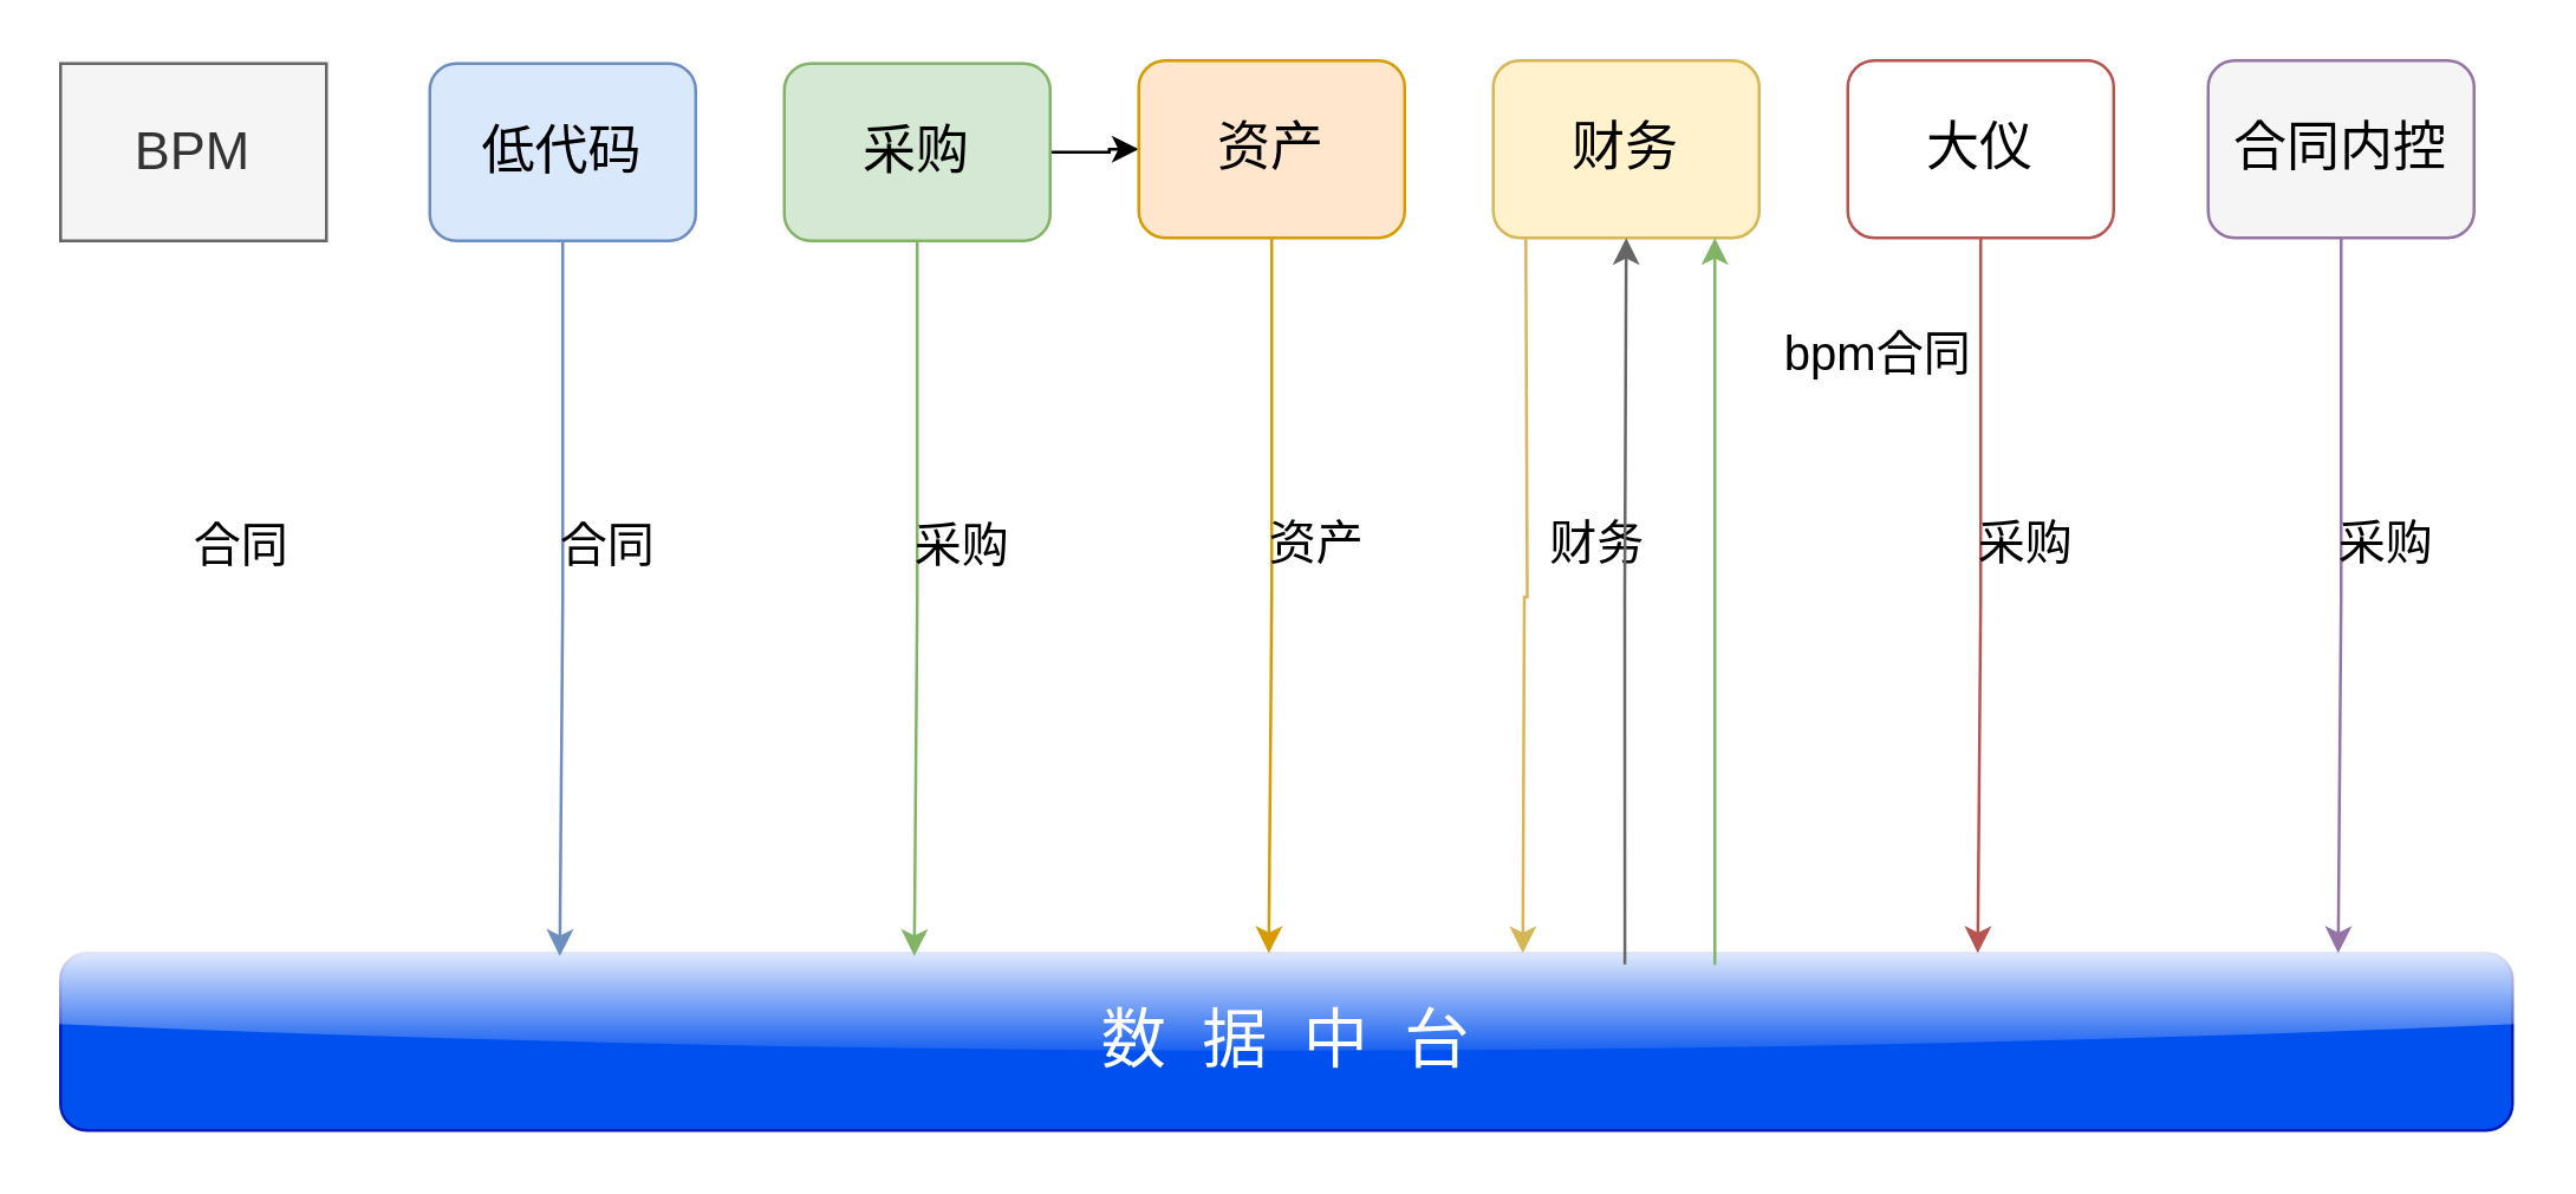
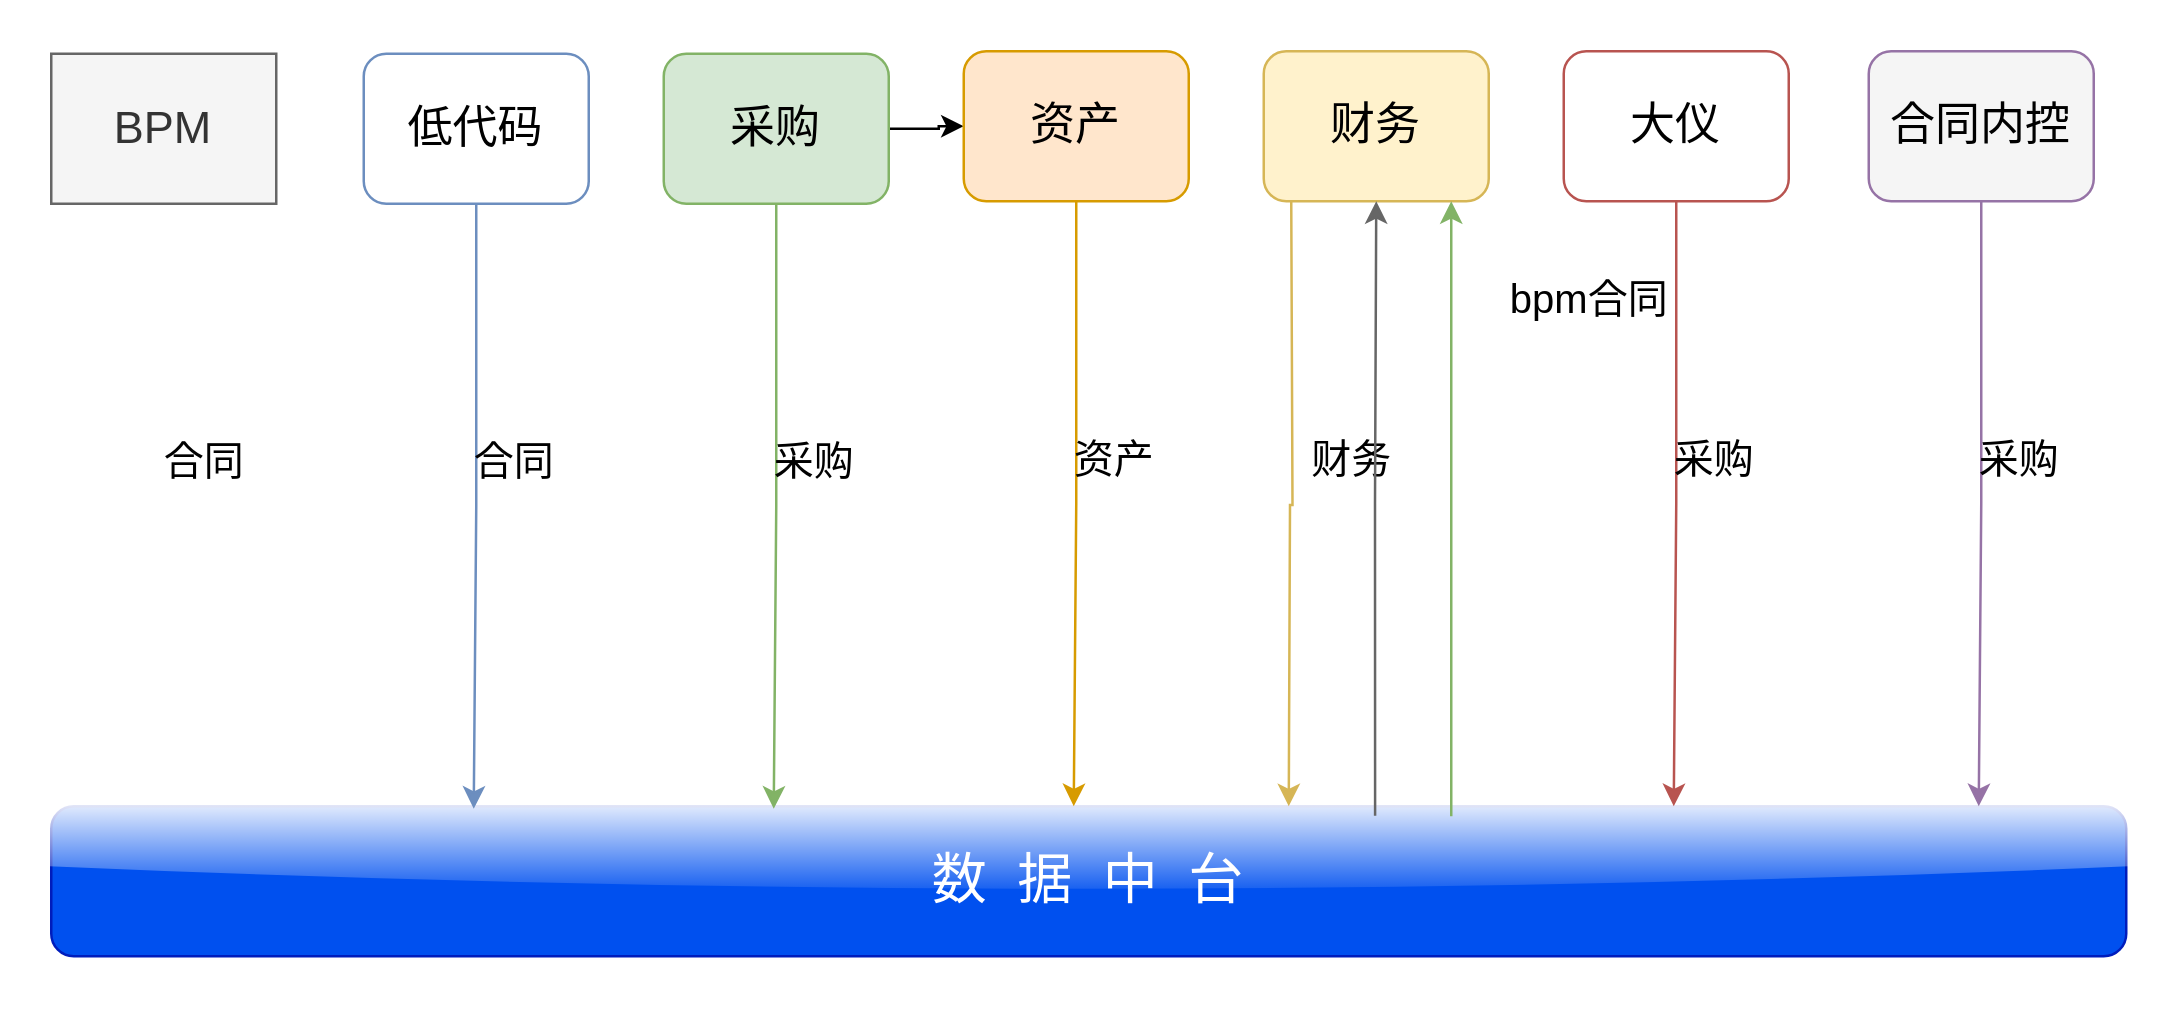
  <mxCell id="0" />
  <mxCell id="1" parent="0" />
  <mxCell id="2" value="BPM" style="whiteSpace=wrap;html=1;fillColor=#f5f5f5;fontColor=#333333;strokeColor=#666666;fontSize=18;rounded=0;" parent="1" vertex="1"><mxGeometry x="20" y="21" width="90" height="60" as="geometry" /></mxCell>
  <mxCell id="3" value="数&amp;nbsp; 据&amp;nbsp; 中&amp;nbsp; 台" style="rounded=1;whiteSpace=wrap;html=1;fillColor=#0050ef;fontColor=#ffffff;strokeColor=#001DBC;fontSize=22;glass=1;" parent="1" vertex="1"><mxGeometry x="20" y="322" width="830" height="60" as="geometry" /></mxCell>
  <mxCell id="4" value="合同" style="text;html=1;align=center;verticalAlign=middle;resizable=0;points=[];autosize=1;strokeColor=none;fillColor=none;fontSize=14;" parent="1" vertex="1"><mxGeometry x="140" y="49" width="50" height="30" as="geometry" /></mxCell>
- <mxCell id="5" value="低代码" style="rounded=1;whiteSpace=wrap;html=1;fillColor=#dae8fc;strokeColor=#6c8ebf;fontSize=18;" vertex="1" parent="1"><mxGeometry x="145" y="21" width="90" height="60" as="geometry" /></mxCell>
+ <mxCell id="5" value="低代码" style="rounded=1;whiteSpace=wrap;html=1;fillColor=#ffffff;strokeColor=#6c8ebf;fontSize=18;" vertex="1" parent="1"><mxGeometry x="145" y="21" width="90" height="60" as="geometry" /></mxCell>
  <mxCell id="6" value="合同" style="text;html=1;align=center;verticalAlign=middle;resizable=0;points=[];autosize=1;strokeColor=none;fillColor=none;fontSize=16;" vertex="1" parent="1"><mxGeometry x="51" y="169" width="60" height="30" as="geometry" /></mxCell>
  <mxCell id="7" value="" style="group" vertex="1" connectable="0" parent="1"><mxGeometry x="180" y="169" width="55" height="154" as="geometry" /></mxCell>
  <mxCell id="8" value="" style="edgeStyle=orthogonalEdgeStyle;rounded=0;orthogonalLoop=1;jettySize=auto;html=1;entryX=0.057;entryY=0.027;entryDx=0;entryDy=0;entryPerimeter=0;fillColor=#dae8fc;strokeColor=#6c8ebf;" edge="1" parent="7" source="5"><mxGeometry relative="1" as="geometry"><mxPoint x="9" y="154" as="targetPoint" /></mxGeometry></mxCell>
  <mxCell id="9" value="合同" style="text;html=1;align=center;verticalAlign=middle;resizable=0;points=[];autosize=1;strokeColor=none;fillColor=none;fontSize=16;" vertex="1" parent="7"><mxGeometry x="-5" width="60" height="30" as="geometry" /></mxCell>
  <mxCell id="10" value="合同" style="text;html=1;align=center;verticalAlign=middle;resizable=0;points=[];autosize=1;strokeColor=none;fillColor=none;fontSize=14;" vertex="1" parent="1"><mxGeometry x="260" y="49" width="50" height="30" as="geometry" /></mxCell>
  <mxCell id="11" value="" style="edgeStyle=orthogonalEdgeStyle;rounded=0;orthogonalLoop=1;jettySize=auto;html=1;" edge="1" parent="1" source="12" target="17"><mxGeometry relative="1" as="geometry" /></mxCell>
  <mxCell id="12" value="采购" style="rounded=1;whiteSpace=wrap;html=1;fillColor=#d5e8d4;strokeColor=#82b366;fontSize=18;" vertex="1" parent="1"><mxGeometry x="265" y="21" width="90" height="60" as="geometry" /></mxCell>
  <mxCell id="13" value="" style="group" vertex="1" connectable="0" parent="1"><mxGeometry x="300" y="169" width="55" height="154" as="geometry" /></mxCell>
  <mxCell id="14" value="" style="edgeStyle=orthogonalEdgeStyle;rounded=0;orthogonalLoop=1;jettySize=auto;html=1;entryX=0.057;entryY=0.027;entryDx=0;entryDy=0;entryPerimeter=0;fillColor=#d5e8d4;strokeColor=#82b366;" edge="1" parent="13" source="12"><mxGeometry relative="1" as="geometry"><mxPoint x="9" y="154" as="targetPoint" /></mxGeometry></mxCell>
  <mxCell id="15" value="采购" style="text;html=1;align=center;verticalAlign=middle;resizable=0;points=[];autosize=1;strokeColor=none;fillColor=none;fontSize=16;" vertex="1" parent="13"><mxGeometry x="-5" width="60" height="30" as="geometry" /></mxCell>
  <mxCell id="16" value="合同" style="text;html=1;align=center;verticalAlign=middle;resizable=0;points=[];autosize=1;strokeColor=none;fillColor=none;fontSize=14;" vertex="1" parent="1"><mxGeometry x="380" y="48" width="50" height="30" as="geometry" /></mxCell>
  <mxCell id="17" value="资产" style="rounded=1;whiteSpace=wrap;html=1;fillColor=#ffe6cc;strokeColor=#d79b00;fontSize=18;" vertex="1" parent="1"><mxGeometry x="385" y="20" width="90" height="60" as="geometry" /></mxCell>
  <mxCell id="18" value="" style="group" vertex="1" connectable="0" parent="1"><mxGeometry x="420" y="168" width="55" height="154" as="geometry" /></mxCell>
  <mxCell id="19" value="" style="edgeStyle=orthogonalEdgeStyle;rounded=0;orthogonalLoop=1;jettySize=auto;html=1;entryX=0.057;entryY=0.027;entryDx=0;entryDy=0;entryPerimeter=0;fillColor=#ffe6cc;strokeColor=#d79b00;" edge="1" parent="18" source="17"><mxGeometry relative="1" as="geometry"><mxPoint x="9" y="154" as="targetPoint" /></mxGeometry></mxCell>
  <mxCell id="20" value="资产" style="text;html=1;align=center;verticalAlign=middle;resizable=0;points=[];autosize=1;strokeColor=none;fillColor=none;fontSize=16;" vertex="1" parent="18"><mxGeometry x="-5" width="60" height="30" as="geometry" /></mxCell>
  <mxCell id="21" value="合同" style="text;html=1;align=center;verticalAlign=middle;resizable=0;points=[];autosize=1;strokeColor=none;fillColor=none;fontSize=14;" vertex="1" parent="1"><mxGeometry x="500" y="48" width="50" height="30" as="geometry" /></mxCell>
  <mxCell id="22" value="财务" style="rounded=1;whiteSpace=wrap;html=1;fillColor=#fff2cc;strokeColor=#d6b656;fontSize=18;" vertex="1" parent="1"><mxGeometry x="505" y="20" width="90" height="60" as="geometry" /></mxCell>
  <mxCell id="23" value="" style="group" vertex="1" connectable="0" parent="1"><mxGeometry x="540" y="168" width="55" height="154" as="geometry" /></mxCell>
  <mxCell id="24" value="" style="edgeStyle=orthogonalEdgeStyle;rounded=0;orthogonalLoop=1;jettySize=auto;html=1;entryX=0.057;entryY=0.027;entryDx=0;entryDy=0;entryPerimeter=0;fillColor=#fff2cc;strokeColor=#d6b656;" edge="1" parent="23"><mxGeometry relative="1" as="geometry"><mxPoint x="-25" y="154" as="targetPoint" /><mxPoint x="-24" y="-88" as="sourcePoint" /></mxGeometry></mxCell>
  <mxCell id="25" value="合同" style="text;html=1;align=center;verticalAlign=middle;resizable=0;points=[];autosize=1;strokeColor=none;fillColor=none;fontSize=14;" vertex="1" parent="1"><mxGeometry x="620" y="48" width="50" height="30" as="geometry" /></mxCell>
  <mxCell id="26" value="大仪" style="rounded=1;whiteSpace=wrap;html=1;fillColor=#ffffff;strokeColor=#b85450;fontSize=18;" vertex="1" parent="1"><mxGeometry x="625" y="20" width="90" height="60" as="geometry" /></mxCell>
  <mxCell id="27" value="" style="group" vertex="1" connectable="0" parent="1"><mxGeometry x="660" y="168" width="55" height="154" as="geometry" /></mxCell>
  <mxCell id="28" value="" style="edgeStyle=orthogonalEdgeStyle;rounded=0;orthogonalLoop=1;jettySize=auto;html=1;entryX=0.057;entryY=0.027;entryDx=0;entryDy=0;entryPerimeter=0;fillColor=#f8cecc;strokeColor=#b85450;" edge="1" parent="27" source="26"><mxGeometry relative="1" as="geometry"><mxPoint x="9" y="154" as="targetPoint" /></mxGeometry></mxCell>
  <mxCell id="29" value="采购" style="text;html=1;align=center;verticalAlign=middle;resizable=0;points=[];autosize=1;strokeColor=none;fillColor=none;fontSize=16;" vertex="1" parent="27"><mxGeometry x="-5" width="60" height="30" as="geometry" /></mxCell>
  <mxCell id="30" value="合同" style="text;html=1;align=center;verticalAlign=middle;resizable=0;points=[];autosize=1;strokeColor=none;fillColor=none;fontSize=14;" vertex="1" parent="1"><mxGeometry x="742" y="48" width="50" height="30" as="geometry" /></mxCell>
  <mxCell id="31" value="合同内控" style="rounded=1;whiteSpace=wrap;html=1;fillColor=#f5f5f5;strokeColor=#9673a6;fontSize=18;" vertex="1" parent="1"><mxGeometry x="747" y="20" width="90" height="60" as="geometry" /></mxCell>
  <mxCell id="32" value="" style="group" vertex="1" connectable="0" parent="1"><mxGeometry x="782" y="168" width="55" height="154" as="geometry" /></mxCell>
  <mxCell id="33" value="" style="edgeStyle=orthogonalEdgeStyle;rounded=0;orthogonalLoop=1;jettySize=auto;html=1;entryX=0.057;entryY=0.027;entryDx=0;entryDy=0;entryPerimeter=0;fillColor=#e1d5e7;strokeColor=#9673a6;" edge="1" parent="32" source="31"><mxGeometry relative="1" as="geometry"><mxPoint x="9" y="154" as="targetPoint" /></mxGeometry></mxCell>
  <mxCell id="34" value="采购" style="text;html=1;align=center;verticalAlign=middle;resizable=0;points=[];autosize=1;strokeColor=none;fillColor=none;fontSize=16;" vertex="1" parent="32"><mxGeometry x="-5" width="60" height="30" as="geometry" /></mxCell>
  <mxCell id="35" value="财务" style="text;html=1;align=center;verticalAlign=middle;resizable=0;points=[];autosize=1;strokeColor=none;fillColor=none;fontSize=16;" vertex="1" parent="1"><mxGeometry x="510" y="168" width="60" height="30" as="geometry" /></mxCell>
  <mxCell id="36" style="edgeStyle=orthogonalEdgeStyle;rounded=0;orthogonalLoop=1;jettySize=auto;html=1;exitX=0.638;exitY=0.063;exitDx=0;exitDy=0;exitPerimeter=0;fillColor=#f5f5f5;strokeColor=#666666;" edge="1" parent="1" source="3" target="22"><mxGeometry relative="1" as="geometry" /></mxCell>
  <mxCell id="37" value="bpm合同" style="text;html=1;align=center;verticalAlign=middle;resizable=0;points=[];autosize=1;strokeColor=none;fillColor=none;fontSize=16;" vertex="1" parent="1"><mxGeometry x="590" y="104" width="90" height="30" as="geometry" /></mxCell>
  <mxCell id="38" style="edgeStyle=orthogonalEdgeStyle;rounded=0;orthogonalLoop=1;jettySize=auto;html=1;exitX=0.638;exitY=0.063;exitDx=0;exitDy=0;exitPerimeter=0;fillColor=#d5e8d4;strokeColor=#82b366;" edge="1" parent="1"><mxGeometry relative="1" as="geometry"><mxPoint x="580" y="326" as="sourcePoint" /><mxPoint x="580" y="80" as="targetPoint" /></mxGeometry></mxCell>
